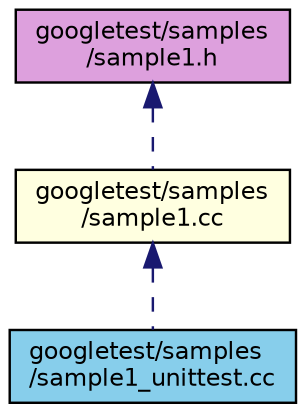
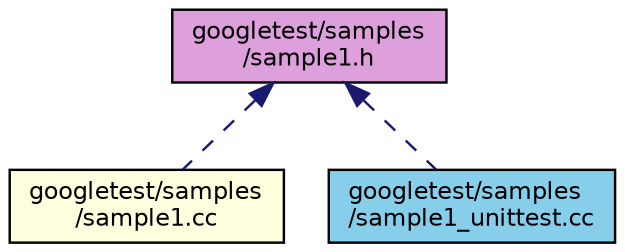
  digraph {
    node [color=black fontname=Helvetica fontsize=10 shape=box style=filled]
    edge [color=midnightblue dir=back fontname=Helvetica fontsize=10 labelfontname=Helvetica labelfontsize=10 style=dashed]
    n1 [fillcolor=plum fontcolor=black height=0.2 label="googletest/samples\l/sample1.h" width=0.4]
    n2 [fillcolor=lightyellow height=0.2 label="googletest/samples\l/sample1.cc" width=0.4]
    n3 [fillcolor=skyblue height=0.2 label="googletest/samples\l/sample1_unittest.cc" width=0.4]
    n1 -> n2
-   n2 -> n3
+   n1 -> n3
  }
